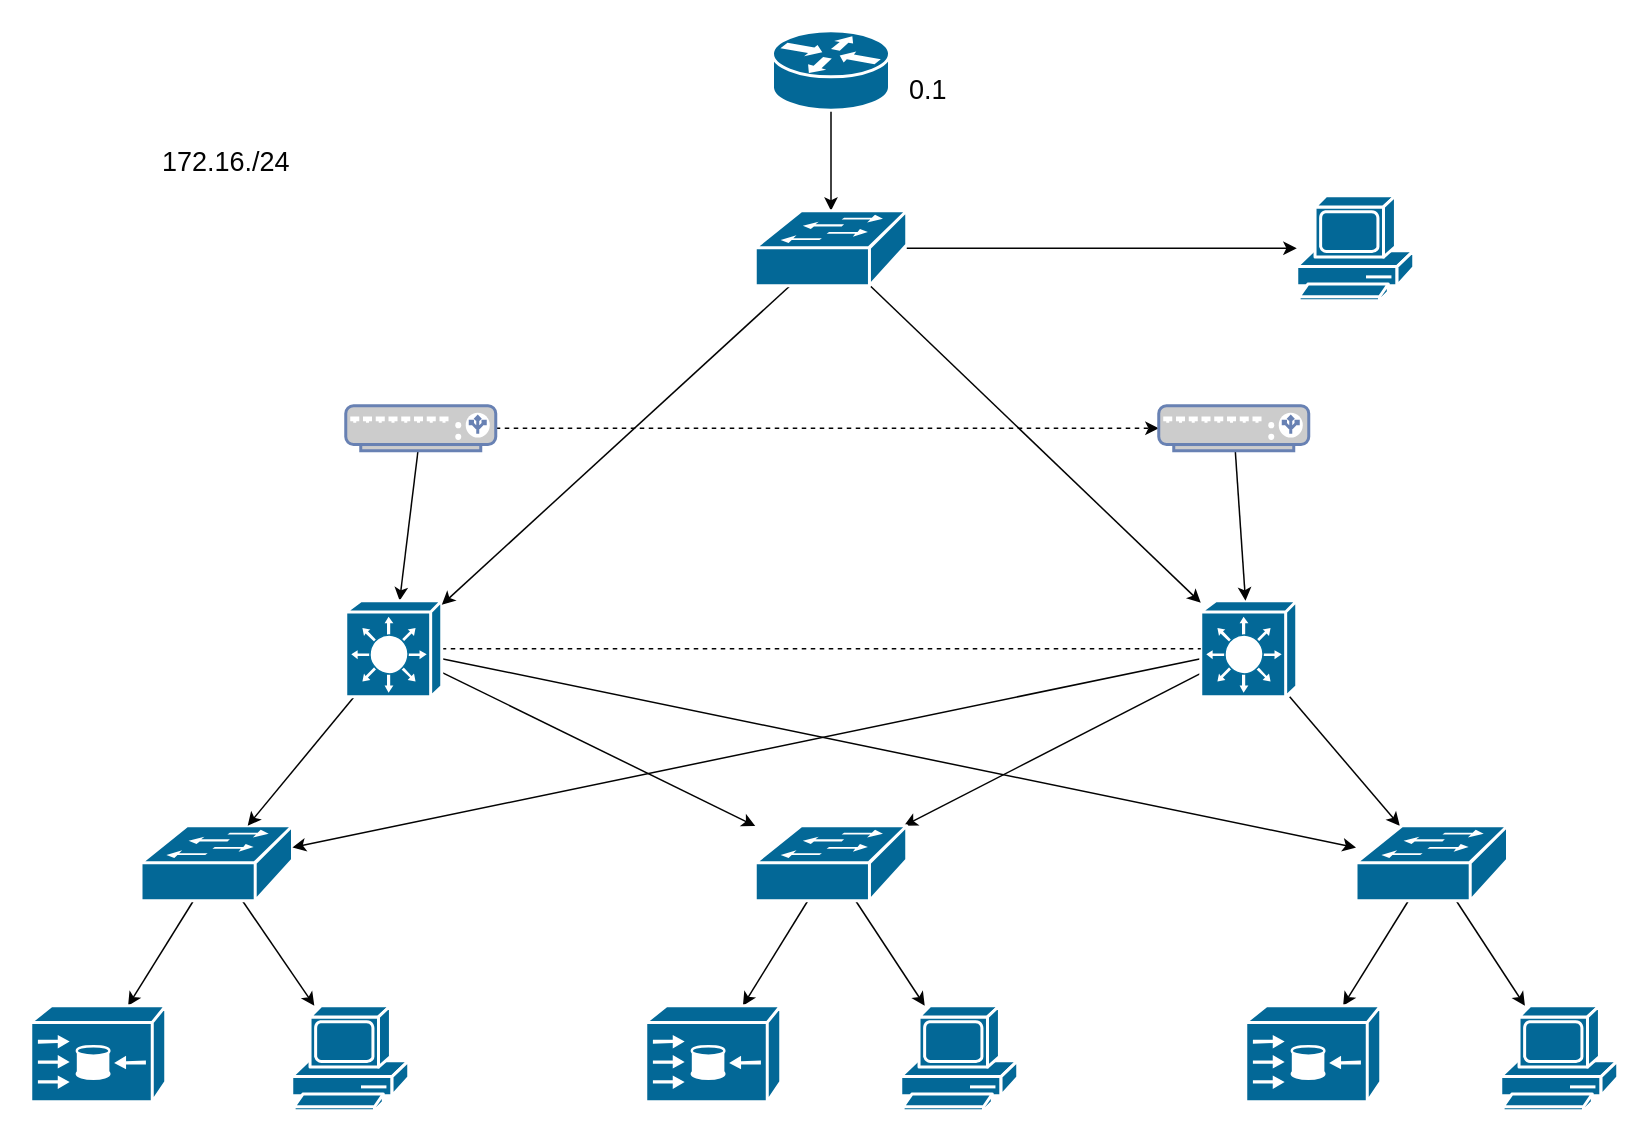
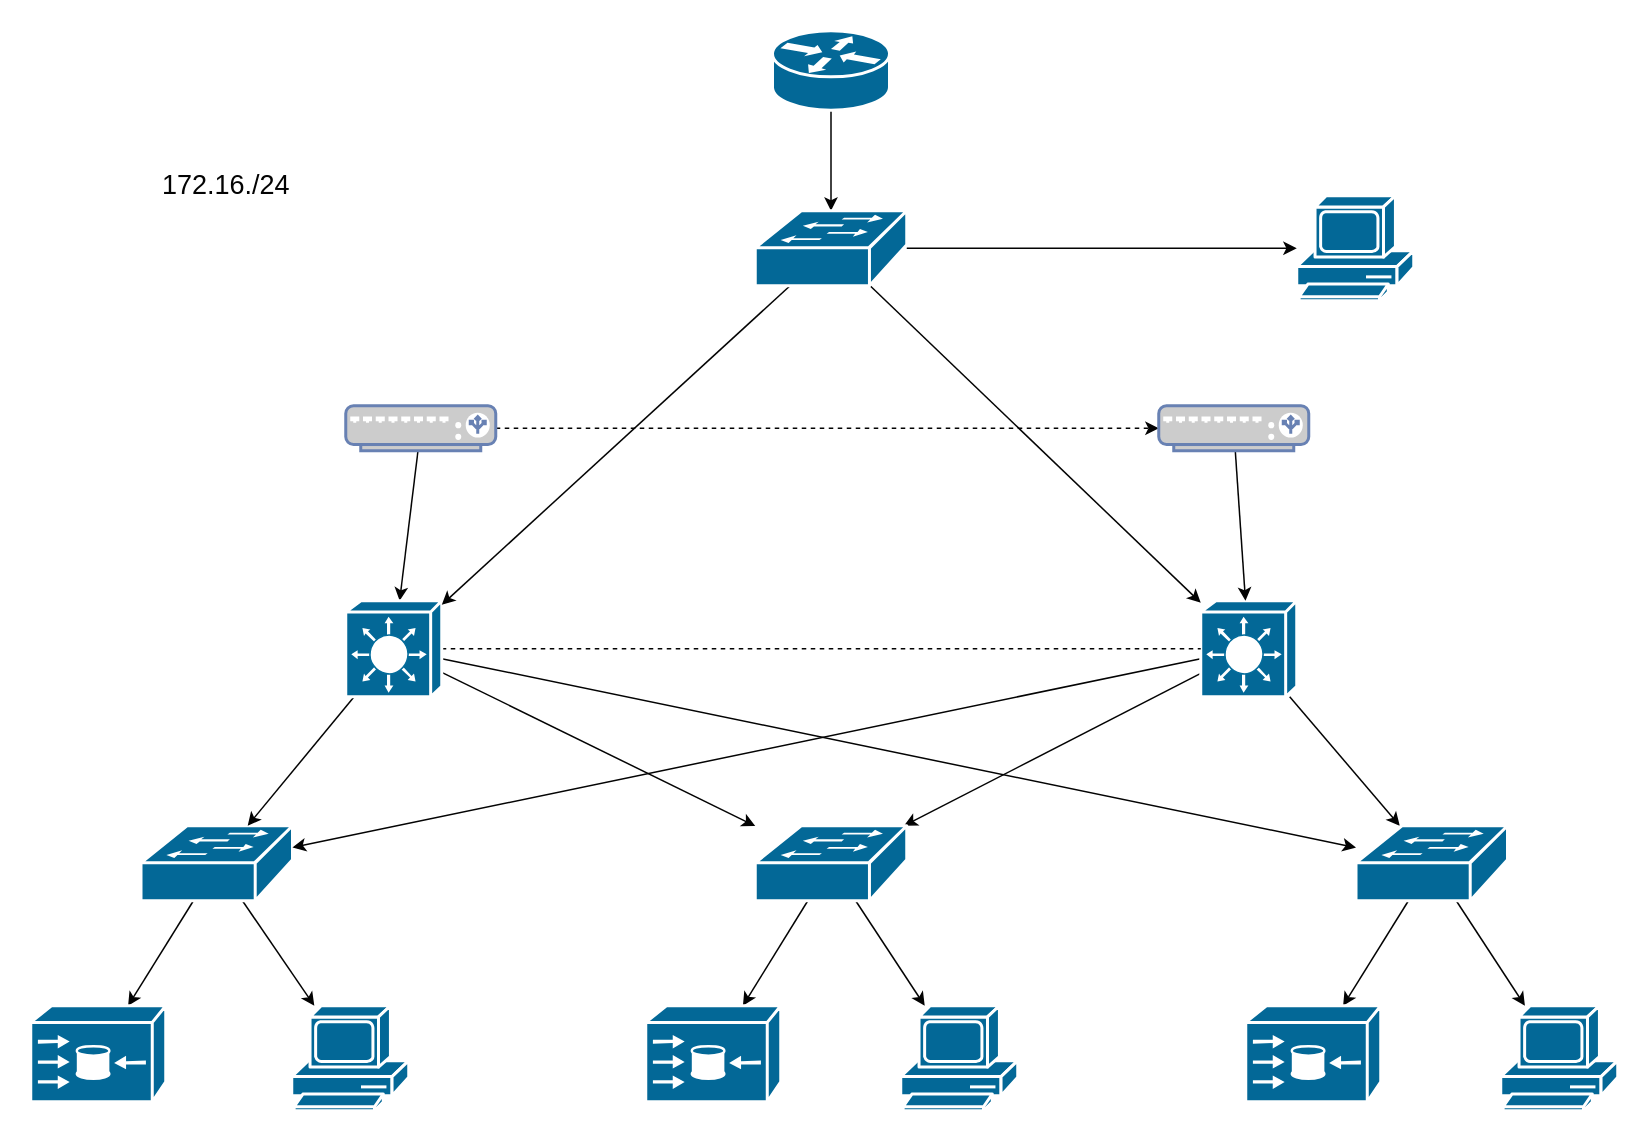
  <mxCell id="0" />
  <mxCell id="1" parent="0" />
  <mxCell id="2" value="" style="shape=mxgraph.cisco.computers_and_peripherals.pc;sketch=0;html=1;pointerEvents=1;dashed=0;fillColor=#036897;strokeColor=#ffffff;strokeWidth=2;verticalLabelPosition=bottom;verticalAlign=top;align=center;outlineConnect=0;fontColor=#030303;" parent="1" vertex="1"><mxGeometry x="194" y="670" width="78" height="70" as="geometry" /></mxCell>
  <mxCell id="3" style="edgeStyle=none;html=1;endArrow=classic;endFill=1;fontColor=#030303;strokeColor=#030303;" edge="1" parent="1" source="4" target="32"><mxGeometry relative="1" as="geometry" /></mxCell>
  <mxCell id="4" value="" style="shape=mxgraph.cisco.routers.router;sketch=0;html=1;pointerEvents=1;dashed=0;fillColor=#036897;strokeColor=#ffffff;strokeWidth=2;verticalLabelPosition=bottom;verticalAlign=top;align=center;outlineConnect=0;fontColor=#030303;" parent="1" vertex="1"><mxGeometry x="514.5" y="20" width="78" height="53" as="geometry" /></mxCell>
  <mxCell id="5" style="edgeStyle=none;html=1;endArrow=classic;endFill=1;strokeColor=#030303;fontColor=#030303;" edge="1" parent="1" source="7" target="15"><mxGeometry relative="1" as="geometry" /></mxCell>
  <mxCell id="6" style="edgeStyle=none;html=1;endArrow=classic;endFill=1;strokeColor=#030303;fontColor=#030303;" edge="1" parent="1" source="7" target="2"><mxGeometry relative="1" as="geometry" /></mxCell>
  <mxCell id="7" value="" style="shape=mxgraph.cisco.switches.workgroup_switch;sketch=0;html=1;pointerEvents=1;dashed=0;fillColor=#036897;strokeColor=#ffffff;strokeWidth=2;verticalLabelPosition=bottom;verticalAlign=top;align=center;outlineConnect=0;fontColor=#030303;" parent="1" vertex="1"><mxGeometry x="93.5" y="550" width="101" height="50" as="geometry" /></mxCell>
  <mxCell id="8" style="edgeStyle=none;html=1;endArrow=classic;endFill=1;strokeColor=#030303;fontColor=#030303;" edge="1" parent="1" source="11" target="28"><mxGeometry relative="1" as="geometry" /></mxCell>
  <mxCell id="9" style="edgeStyle=none;html=1;endArrow=classic;endFill=1;strokeColor=#030303;fontColor=#030303;" edge="1" parent="1" source="11" target="25"><mxGeometry relative="1" as="geometry" /></mxCell>
  <mxCell id="10" style="edgeStyle=none;html=1;endArrow=classic;endFill=1;strokeColor=#030303;fontColor=#030303;" edge="1" parent="1" source="11" target="7"><mxGeometry relative="1" as="geometry" /></mxCell>
  <mxCell id="11" value="" style="shape=mxgraph.cisco.switches.layer_3_switch;sketch=0;html=1;pointerEvents=1;dashed=0;fillColor=#036897;strokeColor=#ffffff;strokeWidth=2;verticalLabelPosition=bottom;verticalAlign=top;align=center;outlineConnect=0;fontColor=#030303;" parent="1" vertex="1"><mxGeometry x="800" y="400" width="64" height="64" as="geometry" /></mxCell>
  <mxCell id="12" style="edgeStyle=none;html=1;endArrow=classic;endFill=1;strokeColor=#030303;dashed=1;fontColor=#030303;" edge="1" parent="1" source="14" target="17"><mxGeometry relative="1" as="geometry" /></mxCell>
  <mxCell id="13" style="edgeStyle=none;html=1;endArrow=classic;endFill=1;strokeColor=#030303;fontColor=#030303;" edge="1" parent="1" source="14" target="22"><mxGeometry relative="1" as="geometry" /></mxCell>
  <mxCell id="14" value="" style="fontColor=#030303;verticalAlign=top;verticalLabelPosition=bottom;labelPosition=center;align=center;html=1;outlineConnect=0;fillColor=#CCCCCC;strokeColor=#6881B3;gradientColor=none;gradientDirection=north;strokeWidth=2;shape=mxgraph.networks.load_balancer;" parent="1" vertex="1"><mxGeometry x="230" y="270" width="100" height="30" as="geometry" /></mxCell>
  <mxCell id="15" value="" style="shape=mxgraph.cisco.directors.content_engine_(cache_director);sketch=0;html=1;pointerEvents=1;dashed=0;fillColor=#036897;strokeColor=#ffffff;strokeWidth=2;verticalLabelPosition=bottom;verticalAlign=top;align=center;outlineConnect=0;fontColor=#030303;" parent="1" vertex="1"><mxGeometry x="20" y="670" width="90" height="64" as="geometry" /></mxCell>
  <mxCell id="16" style="edgeStyle=none;html=1;endArrow=classic;endFill=1;strokeColor=#030303;fontColor=#030303;" edge="1" parent="1" source="17" target="11"><mxGeometry relative="1" as="geometry" /></mxCell>
  <mxCell id="17" value="" style="fontColor=#030303;verticalAlign=top;verticalLabelPosition=bottom;labelPosition=center;align=center;html=1;outlineConnect=0;fillColor=#CCCCCC;strokeColor=#6881B3;gradientColor=none;gradientDirection=north;strokeWidth=2;shape=mxgraph.networks.load_balancer;" parent="1" vertex="1"><mxGeometry x="772" y="270" width="100" height="30" as="geometry" /></mxCell>
  <mxCell id="18" style="edgeStyle=none;html=1;entryX=0;entryY=0.5;entryDx=0;entryDy=0;entryPerimeter=0;strokeColor=#030303;endArrow=none;endFill=0;dashed=1;fontColor=#030303;" edge="1" parent="1" source="22" target="11"><mxGeometry relative="1" as="geometry" /></mxCell>
  <mxCell id="19" style="edgeStyle=none;html=1;endArrow=classic;endFill=1;strokeColor=#030303;fontColor=#030303;" edge="1" parent="1" source="22" target="28"><mxGeometry relative="1" as="geometry" /></mxCell>
  <mxCell id="20" style="edgeStyle=none;html=1;endArrow=classic;endFill=1;strokeColor=#030303;fontColor=#030303;" edge="1" parent="1" source="22" target="7"><mxGeometry relative="1" as="geometry" /></mxCell>
  <mxCell id="21" style="edgeStyle=none;html=1;endArrow=classic;endFill=1;strokeColor=#030303;fontColor=#030303;" edge="1" parent="1" source="22" target="25"><mxGeometry relative="1" as="geometry" /></mxCell>
  <mxCell id="22" value="" style="shape=mxgraph.cisco.switches.layer_3_switch;sketch=0;html=1;pointerEvents=1;dashed=0;fillColor=#036897;strokeColor=#ffffff;strokeWidth=2;verticalLabelPosition=bottom;verticalAlign=top;align=center;outlineConnect=0;fontColor=#030303;" parent="1" vertex="1"><mxGeometry x="230" y="400" width="64" height="64" as="geometry" /></mxCell>
  <mxCell id="23" style="edgeStyle=none;html=1;endArrow=classic;endFill=1;strokeColor=#030303;fontColor=#030303;" edge="1" parent="1" source="25" target="37"><mxGeometry relative="1" as="geometry" /></mxCell>
  <mxCell id="24" style="edgeStyle=none;html=1;endArrow=classic;endFill=1;strokeColor=#030303;fontColor=#030303;" edge="1" parent="1" source="25" target="36"><mxGeometry relative="1" as="geometry" /></mxCell>
  <mxCell id="25" value="" style="shape=mxgraph.cisco.switches.workgroup_switch;sketch=0;html=1;pointerEvents=1;dashed=0;fillColor=#036897;strokeColor=#ffffff;strokeWidth=2;verticalLabelPosition=bottom;verticalAlign=top;align=center;outlineConnect=0;fontColor=#030303;" parent="1" vertex="1"><mxGeometry x="503" y="550" width="101" height="50" as="geometry" /></mxCell>
  <mxCell id="26" style="edgeStyle=none;html=1;endArrow=classic;endFill=1;strokeColor=#030303;fontColor=#030303;" edge="1" parent="1" source="28" target="35"><mxGeometry relative="1" as="geometry" /></mxCell>
  <mxCell id="27" style="edgeStyle=none;html=1;endArrow=classic;endFill=1;strokeColor=#030303;fontColor=#030303;" edge="1" parent="1" source="28" target="34"><mxGeometry relative="1" as="geometry" /></mxCell>
  <mxCell id="28" value="" style="shape=mxgraph.cisco.switches.workgroup_switch;sketch=0;html=1;pointerEvents=1;dashed=0;fillColor=#036897;strokeColor=#ffffff;strokeWidth=2;verticalLabelPosition=bottom;verticalAlign=top;align=center;outlineConnect=0;fontColor=#030303;" parent="1" vertex="1"><mxGeometry x="903.5" y="550" width="101" height="50" as="geometry" /></mxCell>
  <mxCell id="29" style="edgeStyle=none;html=1;endArrow=classic;endFill=1;strokeColor=#030303;fontColor=#030303;" edge="1" parent="1" source="32" target="22"><mxGeometry relative="1" as="geometry" /></mxCell>
  <mxCell id="30" style="edgeStyle=none;html=1;endArrow=classic;endFill=1;strokeColor=#030303;fontColor=#030303;" edge="1" parent="1" source="32" target="11"><mxGeometry relative="1" as="geometry" /></mxCell>
  <mxCell id="31" style="edgeStyle=none;html=1;endArrow=classic;endFill=1;strokeColor=#030303;fontColor=#030303;" edge="1" parent="1" source="32" target="33"><mxGeometry relative="1" as="geometry" /></mxCell>
  <mxCell id="32" value="" style="shape=mxgraph.cisco.switches.workgroup_switch;sketch=0;html=1;pointerEvents=1;dashed=0;fillColor=#036897;strokeColor=#ffffff;strokeWidth=2;verticalLabelPosition=bottom;verticalAlign=top;align=center;outlineConnect=0;fontColor=#030303;" parent="1" vertex="1"><mxGeometry x="503" y="140" width="101" height="50" as="geometry" /></mxCell>
  <mxCell id="33" value="" style="shape=mxgraph.cisco.computers_and_peripherals.pc;sketch=0;html=1;pointerEvents=1;dashed=0;fillColor=#036897;strokeColor=#ffffff;strokeWidth=2;verticalLabelPosition=bottom;verticalAlign=top;align=center;outlineConnect=0;fontColor=#030303;" parent="1" vertex="1"><mxGeometry x="864" y="130" width="78" height="70" as="geometry" /></mxCell>
  <mxCell id="34" value="" style="shape=mxgraph.cisco.computers_and_peripherals.pc;sketch=0;html=1;pointerEvents=1;dashed=0;fillColor=#036897;strokeColor=#ffffff;strokeWidth=2;verticalLabelPosition=bottom;verticalAlign=top;align=center;outlineConnect=0;fontColor=#030303;" vertex="1" parent="1"><mxGeometry x="1000" y="670" width="78" height="70" as="geometry" /></mxCell>
  <mxCell id="35" value="" style="shape=mxgraph.cisco.directors.content_engine_(cache_director);sketch=0;html=1;pointerEvents=1;dashed=0;fillColor=#036897;strokeColor=#ffffff;strokeWidth=2;verticalLabelPosition=bottom;verticalAlign=top;align=center;outlineConnect=0;fontColor=#030303;" vertex="1" parent="1"><mxGeometry x="830" y="670" width="90" height="64" as="geometry" /></mxCell>
  <mxCell id="36" value="" style="shape=mxgraph.cisco.computers_and_peripherals.pc;sketch=0;html=1;pointerEvents=1;dashed=0;fillColor=#036897;strokeColor=#ffffff;strokeWidth=2;verticalLabelPosition=bottom;verticalAlign=top;align=center;outlineConnect=0;fontColor=#030303;" vertex="1" parent="1"><mxGeometry x="600" y="670" width="78" height="70" as="geometry" /></mxCell>
  <mxCell id="37" value="" style="shape=mxgraph.cisco.directors.content_engine_(cache_director);sketch=0;html=1;pointerEvents=1;dashed=0;fillColor=#036897;strokeColor=#ffffff;strokeWidth=2;verticalLabelPosition=bottom;verticalAlign=top;align=center;outlineConnect=0;fontColor=#030303;" vertex="1" parent="1"><mxGeometry x="430" y="670" width="90" height="64" as="geometry" /></mxCell>
- <mxCell id="38" value="&lt;font style=&quot;font-size: 18px&quot;&gt;172.16./24&lt;/font&gt;" style="text;html=1;resizable=0;autosize=1;align=center;verticalAlign=middle;points=[];fillColor=none;strokeColor=none;rounded=0;fontColor=#030303;" vertex="1" parent="1"><mxGeometry x="100" y="98" width="100" height="20" as="geometry" /></mxCell>
- <mxCell id="39" value="&lt;font style=&quot;font-size: 18px&quot;&gt;0.1&lt;/font&gt;" style="text;html=1;resizable=0;autosize=1;align=center;verticalAlign=middle;points=[];fillColor=none;strokeColor=none;rounded=0;fontSize=24;fontColor=#030303;" vertex="1" parent="1"><mxGeometry x="597.5" y="38" width="40" height="40" as="geometry" /></mxCell>
+ <mxCell id="38" value="&lt;font style=&quot;font-size: 18px&quot;&gt;172.16./24&lt;/font&gt;" style="text;html=1;resizable=0;autosize=1;align=center;verticalAlign=middle;points=[];fillColor=none;strokeColor=none;rounded=0;fontColor=#030303;" vertex="1" parent="1"><mxGeometry x="100" y="113" width="100" height="20" as="geometry" /></mxCell>
